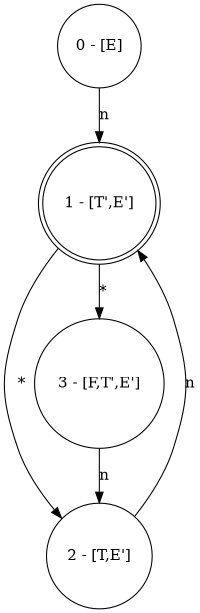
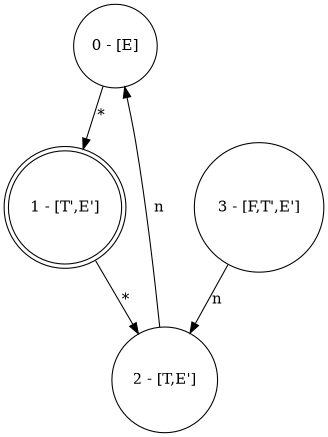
  digraph {
    rankdir=TB
    node [color=black shape=circle]
    edge [color=black]
    n1 [label="0 - [E]"]
    n2 [label="1 - [T',E']" shape=doublecircle]
    n3 [label="2 - [T,E']"]
    n4 [label="3 - [F,T',E']"]
-   n1 -> n2 [label=n]
+   n1 -> n2 [label="*"]
    n2 -> n3 [label="*"]
-   n2 -> n4 [label="*"]
-   n3 -> n2 [label=n]
+   n3 -> n1 [label=n]
    n4 -> n3 [label=n]
  }
